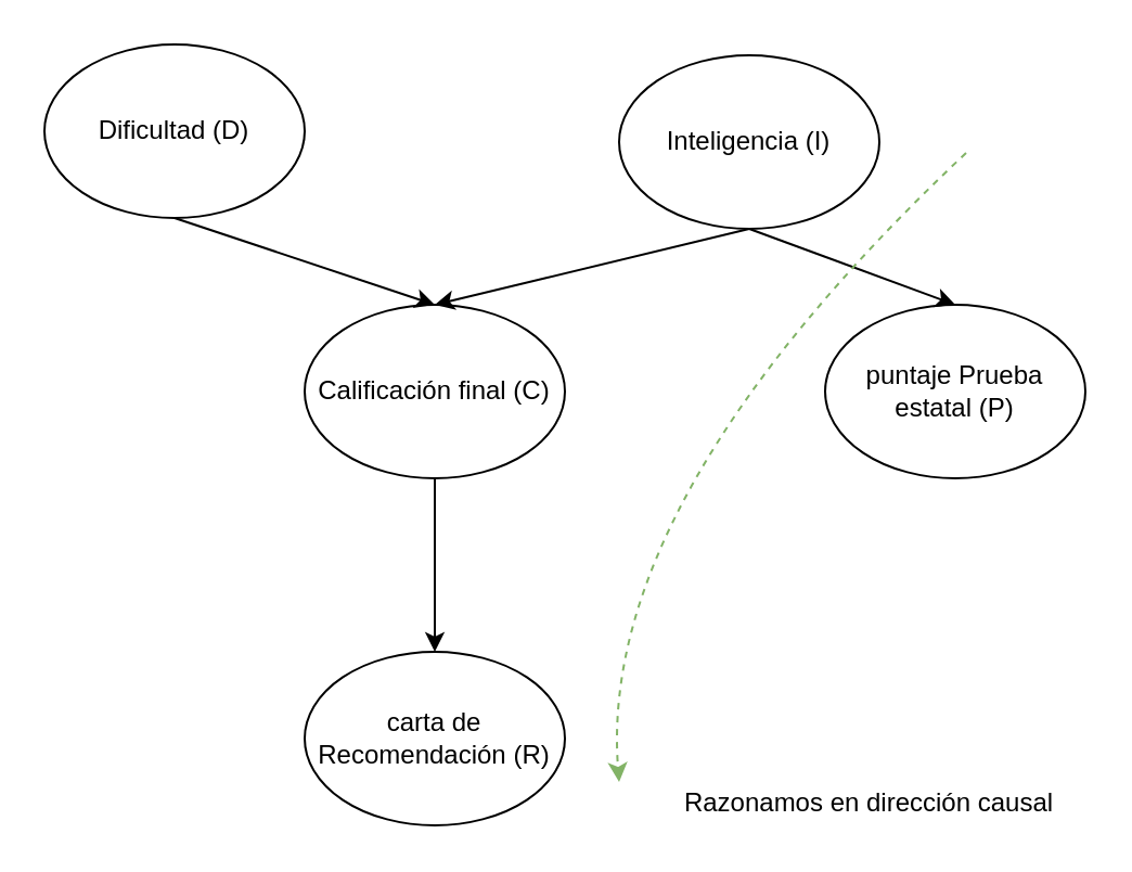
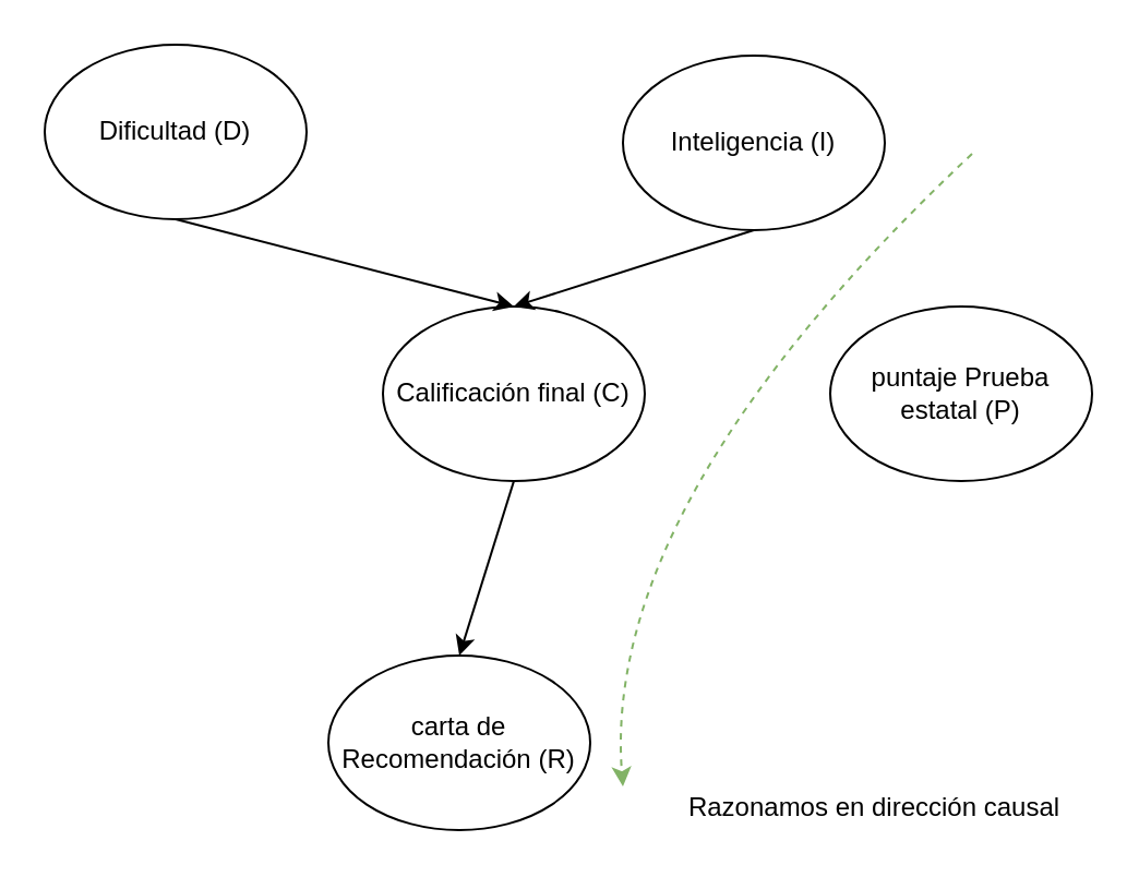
  <mxCell id="0" />
  <mxCell id="1" parent="0" />
  <mxCell id="2" value="Dificultad (D)" style="ellipse;whiteSpace=wrap;html=1;" parent="1" vertex="1"><mxGeometry x="20" y="20" width="120" height="80" as="geometry" /></mxCell>
  <mxCell id="3" value="Inteligencia (I)" style="ellipse;whiteSpace=wrap;html=1;" parent="1" vertex="1"><mxGeometry x="285" y="25" width="120" height="80" as="geometry" /></mxCell>
- <mxCell id="4" value="Calificación final (C)" style="ellipse;whiteSpace=wrap;html=1;" parent="1" vertex="1"><mxGeometry x="140" y="140" width="120" height="80" as="geometry" /></mxCell>
- <mxCell id="5" value="carta de Recomendación (R)" style="ellipse;whiteSpace=wrap;html=1;" parent="1" vertex="1"><mxGeometry x="140" y="300" width="120" height="80" as="geometry" /></mxCell>
+ <mxCell id="4" value="Calificación final (C)" style="ellipse;whiteSpace=wrap;html=1;" parent="1" vertex="1"><mxGeometry x="175" y="140" width="120" height="80" as="geometry" /></mxCell>
+ <mxCell id="5" value="carta de Recomendación (R)" style="ellipse;whiteSpace=wrap;html=1;" parent="1" vertex="1"><mxGeometry x="150" y="300" width="120" height="80" as="geometry" /></mxCell>
  <mxCell id="6" value="puntaje Prueba estatal (P)" style="ellipse;whiteSpace=wrap;html=1;" parent="1" vertex="1"><mxGeometry x="380" y="140" width="120" height="80" as="geometry" /></mxCell>
  <mxCell id="7" value="" style="endArrow=classic;html=1;exitX=0.5;exitY=1;exitDx=0;exitDy=0;entryX=0.5;entryY=0;entryDx=0;entryDy=0;" parent="1" source="2" target="4" edge="1"><mxGeometry width="50" height="50" relative="1" as="geometry"><mxPoint x="20" y="450" as="sourcePoint" /><mxPoint x="70" y="400" as="targetPoint" /></mxGeometry></mxCell>
  <mxCell id="8" value="" style="endArrow=classic;html=1;exitX=0.5;exitY=1;exitDx=0;exitDy=0;entryX=0.5;entryY=0;entryDx=0;entryDy=0;" parent="1" source="3" target="4" edge="1"><mxGeometry width="50" height="50" relative="1" as="geometry"><mxPoint x="20" y="450" as="sourcePoint" /><mxPoint x="70" y="400" as="targetPoint" /></mxGeometry></mxCell>
  <mxCell id="9" value="" style="endArrow=classic;html=1;exitX=0.5;exitY=1;exitDx=0;exitDy=0;entryX=0.5;entryY=0;entryDx=0;entryDy=0;" parent="1" source="4" target="5" edge="1"><mxGeometry width="50" height="50" relative="1" as="geometry"><mxPoint x="20" y="450" as="sourcePoint" /><mxPoint x="70" y="400" as="targetPoint" /></mxGeometry></mxCell>
- <mxCell id="10" value="" style="endArrow=classic;html=1;exitX=0.5;exitY=1;exitDx=0;exitDy=0;entryX=0.5;entryY=0;entryDx=0;entryDy=0;" parent="1" source="3" target="6" edge="1"><mxGeometry width="50" height="50" relative="1" as="geometry"><mxPoint x="20" y="450" as="sourcePoint" /><mxPoint x="70" y="400" as="targetPoint" /></mxGeometry></mxCell>
  <mxCell id="11" value="" style="curved=1;endArrow=classic;html=1;fillColor=#d5e8d4;strokeColor=#82b366;dashed=1;" edge="1" parent="1"><mxGeometry width="50" height="50" relative="1" as="geometry"><mxPoint x="445" y="70" as="sourcePoint" /><mxPoint x="285" y="360" as="targetPoint" /><Array as="points"><mxPoint x="275" y="230" /></Array></mxGeometry></mxCell>
  <mxCell id="12" value="Razonamos en dirección causal" style="text;html=1;align=center;verticalAlign=middle;resizable=0;points=[];autosize=1;" vertex="1" parent="1"><mxGeometry x="305" y="360" width="190" height="20" as="geometry" /></mxCell>
